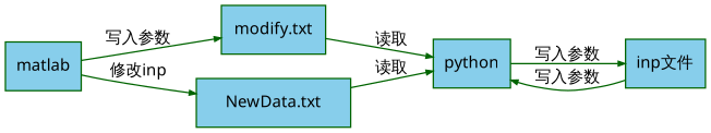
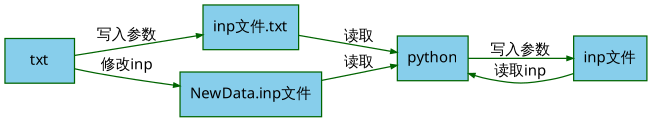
  digraph {
    arrowsize=0.5
    fontname=fangsong
    fontsize=10.5
    rankdir=LR
    shape=circle
    node [color=darkgreen fillcolor=" skyblue" fontname=fangsong fontsize=12 shape=box style=filled]
    edge [arrowsize=0.5 color=darkgreen fontname=fangsong fontsize=12]
    n1 [label=python]
    n2 [label="inp文件"]
-   n3 [label=matlab]
-   n4 [label="modify.txt"]
-   n5 [label="NewData.txt"]
+   n3 [label=txt]
+   n4 [label="inp文件.txt"]
+   n5 [label="NewData.inp文件"]
    n1 -> n2 [label="写入参数"]
-   n2 -> n1 [label="写入参数"]
+   n2 -> n1 [label="读取inp"]
    n3 -> n4 [label="写入参数"]
    n3 -> n5 [label="修改inp"]
    n4 -> n1 [label="读取"]
    n5 -> n1 [label="读取"]
  }
